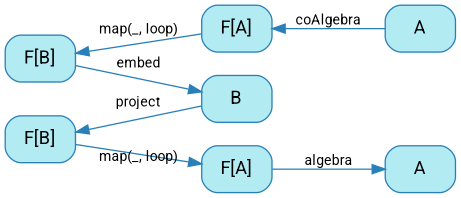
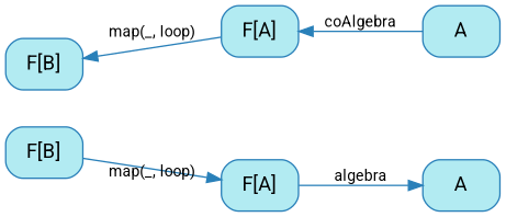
  digraph {
    rank=same
    rankdir=LR
    splines=false
    node [color="#2980B9" fillcolor="#b2ebf2" fontcolor="#000000" fontname="Segoe UI,Roboto,Helvetica,Arial,sans-serif" shape=rectangle style="rounded,filled"]
    edge [color="#2980B9" fontcolor="#000000" fontname="Segoe UI,Roboto,Helvetica,Arial,sans-serif" fontsize=11]
    n1 [label="F[B]"]
    n2 [label="F[B]"]
    n3 [label="F[A]"]
    n4 [label="F[A]"]
    n5 [label=A]
    n6 [label=A]
-   B
    subgraph sub_1 {
      n1
      n2
    }
    subgraph sub_2 {
      n3
      n4
    }
    subgraph sub_3 {
      n5
      n6
    }
-   n1 -> B [label=embed]
    n2 -> n4 [label="map(_, loop)"]
    n3 -> n1 [label="map(_, loop)"]
    n4 -> n6 [label=algebra]
    n5 -> n3 [label=coAlgebra]
-   B -> n2 [label=project]
  }
